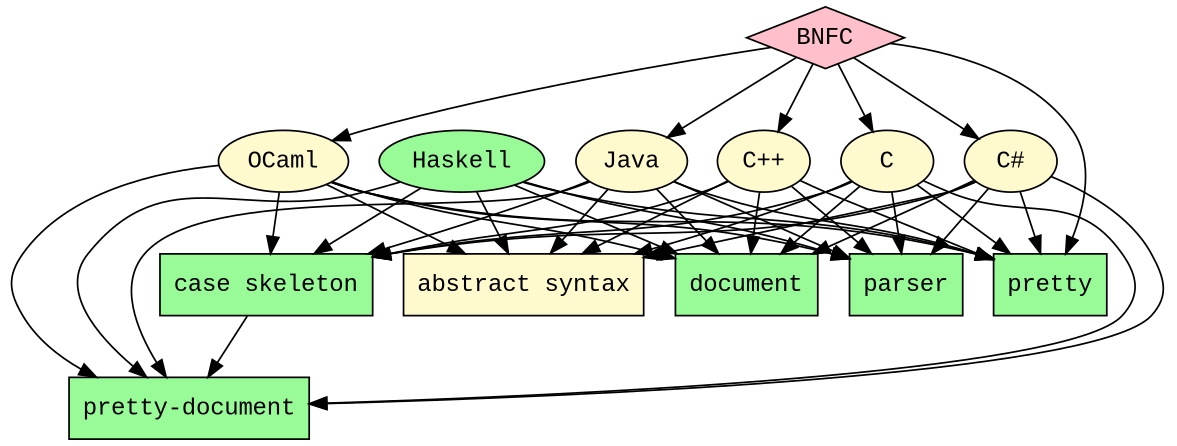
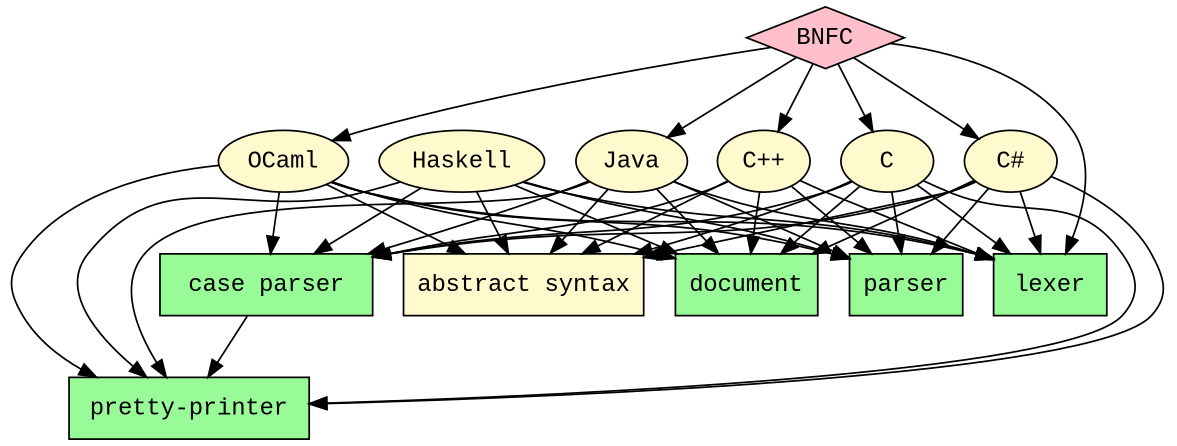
  digraph {
    fontname="Liberation Mono"
    rankdir=TB
    node [fillcolor=lemonchiffon1 fontname="Liberation Mono" shape=ellipse style=filled]
    edge [fontname="Liberation Mono"]
    n1 [fillcolor=pink label=BNFC shape=diamond]
    n2 [label=Java]
    n3 [label=C]
    n4 [label="C++"]
    n5 [label="C#"]
    n6 [label=OCaml]
-   n7 [fillcolor=palegreen label=pretty shape=rectangle]
-   n8 [fillcolor=palegreen label=Haskell]
+   n7 [fillcolor=palegreen label=lexer shape=rectangle]
+   n8 [label=Haskell]
    n9 [fillcolor=palegreen label=parser shape=rectangle]
    n10 [label="abstract syntax" shape=rectangle]
-   n11 [fillcolor=palegreen label="case skeleton" shape=rectangle]
-   n12 [fillcolor=palegreen label="pretty-document" shape=rectangle]
+   n11 [fillcolor=palegreen label="case parser" shape=rectangle]
+   n12 [fillcolor=palegreen label="pretty-printer" shape=rectangle]
    n13 [fillcolor=palegreen label=document shape=rectangle]
    n1 -> n2
    n1 -> n3
    n1 -> n4
    n1 -> n5
    n1 -> n6
    n1 -> n7
    n2 -> n7
    n2 -> n9
    n2 -> n10
    n2 -> n11
    n2 -> n12
    n2 -> n13
    n3 -> n7
    n3 -> n9
    n3 -> n10
    n3 -> n11
    n3 -> n12
    n3 -> n13
    n4 -> n7
    n4 -> n9
    n4 -> n10
    n4 -> n11
    n4 -> n13
    n5 -> n7
    n5 -> n9
    n5 -> n10
    n5 -> n11
    n5 -> n12
    n5 -> n13
    n6 -> n7
    n6 -> n9
    n6 -> n10
    n6 -> n11
    n6 -> n12
    n6 -> n13
    n8 -> n7
    n8 -> n9
    n8 -> n10
    n8 -> n11
    n8 -> n12
    n8 -> n13
    n11 -> n12
  }
